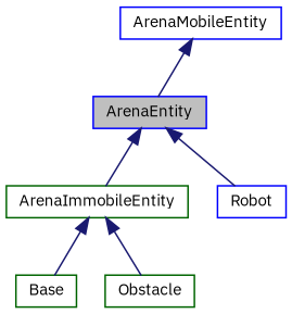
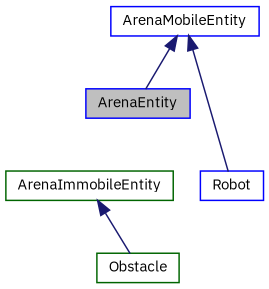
  digraph {
    fontname="IBM Plex Sans"
    node [color=blue fillcolor=white fontname="IBM Plex Sans" fontsize=10 shape=record style=filled]
    edge [color=midnightblue dir=back fontname="IBM Plex Sans" fontsize=10 labelfontname=Helvetica labelfontsize=10 style=solid]
    n1 [fillcolor=grey75 fontcolor=black height=0.2 label=ArenaEntity width=0.4]
    n2 [color=darkgreen height=0.2 label=ArenaImmobileEntity width=0.4]
-   n3 [color=darkgreen height=0.2 label=Base width=0.4]
    n4 [color=darkgreen height=0.2 label=Obstacle width=0.4]
    n5 [height=0.2 label=ArenaMobileEntity width=0.4]
    n6 [height=0.2 label=Robot width=0.4]
-   n1 -> n2
-   n2 -> n3
    n2 -> n4
    n5 -> n1
-   n1 -> n6
+   n5 -> n6
  }
